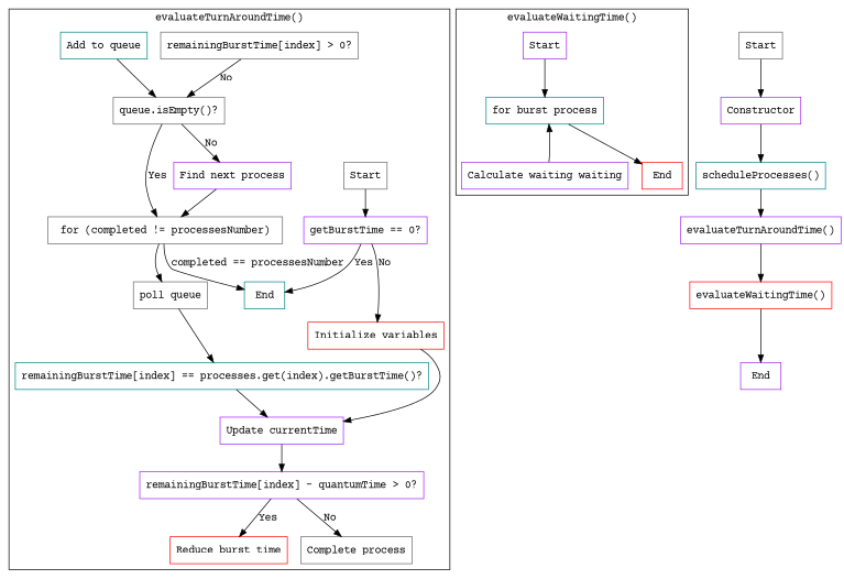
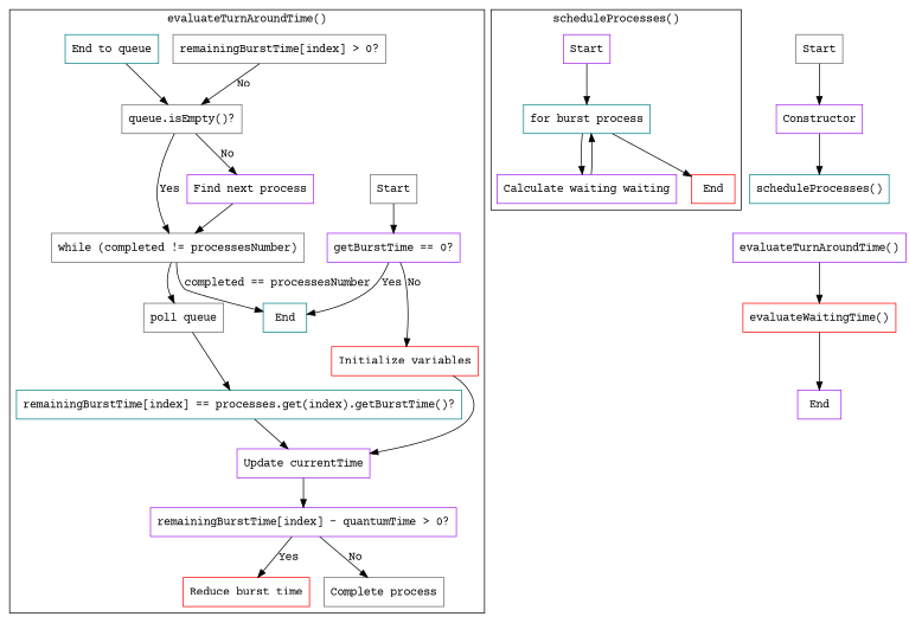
  digraph {
    fontname="Courier Prime"
    node [color=purple fontname="Courier Prime" shape=rectangle]
    edge [fontname="Courier Prime"]
    n1 [color=gray40 label=Start]
    n2 [label="getBurstTime == 0?"]
    n3 [color=red label="Initialize variables"]
    n4 [color=teal label=End]
-   n5 [color=gray40 label="for (completed != processesNumber)"]
+   n5 [color=gray40 label="while (completed != processesNumber)"]
    n6 [color=gray40 label="poll queue"]
    n7 [color=teal label="remainingBurstTime[index] == processes.get(index).getBurstTime()?"]
    n8 [label="Update currentTime"]
    n9 [label="remainingBurstTime[index] - quantumTime > 0?"]
    n10 [color=red label="Reduce burst time"]
    n11 [color=gray40 label="Complete process"]
    n12 [color=gray40 label="remainingBurstTime[index] > 0?"]
-   n13 [color=teal label="Add to queue"]
+   n13 [color=teal label="End to queue"]
    n14 [color=gray40 label="queue.isEmpty()?"]
    n15 [label="Find next process"]
    n16 [label=Start]
    n17 [color=teal label="for burst process"]
    n18 [label="Calculate waiting waiting"]
    n19 [color=red label=End]
    n20 [color=gray40 label=Start]
    n21 [label=Constructor]
    n22 [color=teal label="scheduleProcesses()"]
    n23 [label="evaluateTurnAroundTime()"]
    n24 [color=red label="evaluateWaitingTime()"]
    n25 [label=End]
    subgraph cluster_1 {
      label="evaluateTurnAroundTime()"
      n1
      n2
      n3
      n4
      n5
      n6
      n7
      n8
      n9
      n10
      n11
      n12
      n13
      n14
      n15
    }
    subgraph cluster_2 {
-     label="evaluateWaitingTime()"
+     label="scheduleProcesses()"
      n16
      n17
      n18
      n19
    }
    n1 -> n2
    n2 -> n3 [label=No]
    n2 -> n4 [label=Yes]
    n3 -> n8
    n5 -> n4 [label="completed == processesNumber"]
    n5 -> n6
    n6 -> n7
    n7 -> n8
    n8 -> n9
    n9 -> n10 [label=Yes]
    n9 -> n11 [label=No]
    n12 -> n14 [label=No]
    n13 -> n14
    n14 -> n5 [label=Yes]
    n14 -> n15 [label=No]
    n15 -> n5
    n16 -> n17
+   n17 -> n18
    n17 -> n19
    n18 -> n17
    n20 -> n21
    n21 -> n22
-   n22 -> n23
    n23 -> n24
    n24 -> n25
  }
